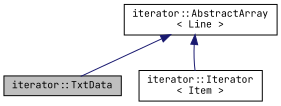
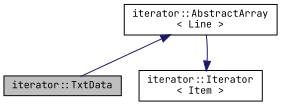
  digraph {
    fontname="JetBrains Mono"
    node [color=black fillcolor=white fontname="JetBrains Mono" fontsize=10 shape=record style=filled]
    edge [color=midnightblue dir=back fontname="JetBrains Mono" fontsize=10 labelfontname=Helvetica labelfontsize=10 style=solid]
    n1 [fillcolor=grey75 fontcolor=black height=0.2 label="iterator::TxtData" width=0.4]
    n2 [height=0.2 label="iterator::AbstractArray\l\< Line \>" width=0.4]
    n3 [height=0.2 label="iterator::Iterator\l\< Item \>" width=0.4]
    n2 -> n1
-   n2 -> n3
+   n3 -> n2
  }
